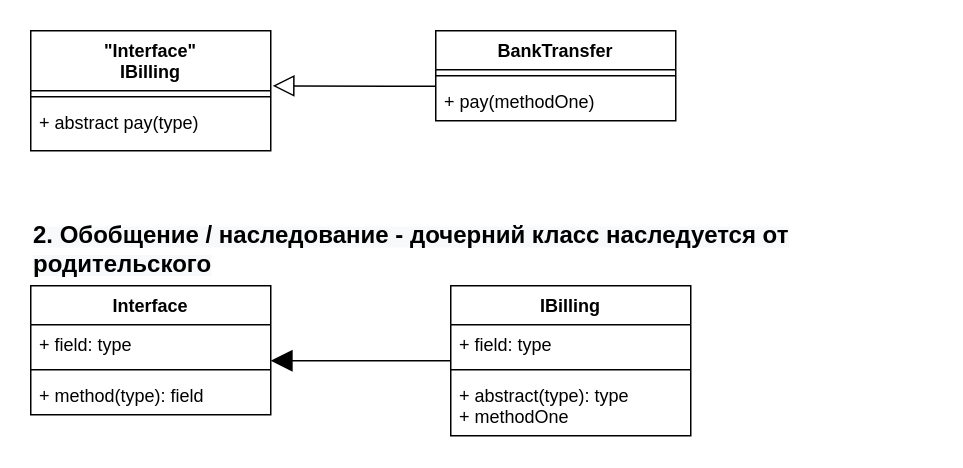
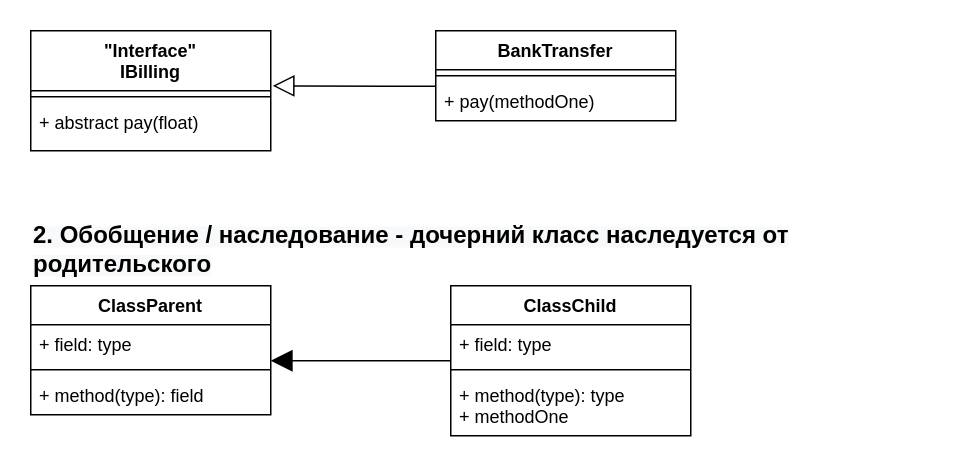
  <mxCell id="0" />
  <mxCell id="1" parent="0" />
  <mxCell id="2" style="edgeStyle=orthogonalEdgeStyle;rounded=0;orthogonalLoop=1;jettySize=auto;html=1;entryX=1.008;entryY=0.459;entryDx=0;entryDy=0;entryPerimeter=0;endArrow=block;endFill=0;endSize=12;startSize=12;" edge="1" parent="1" source="3" target="6"><mxGeometry relative="1" as="geometry"><Array as="points"><mxPoint x="260" y="57" /><mxPoint x="260" y="57" /></Array></mxGeometry></mxCell>
  <mxCell id="3" value="BankTransfer" style="swimlane;fontStyle=1;align=center;verticalAlign=top;childLayout=stackLayout;horizontal=1;startSize=26;horizontalStack=0;resizeParent=1;resizeParentMax=0;resizeLast=0;collapsible=1;marginBottom=0;fontColor=none;" vertex="1" parent="1"><mxGeometry x="290" y="20" width="160" height="60" as="geometry"><mxRectangle x="-1130" y="-42" width="150" height="26" as="alternateBounds" /></mxGeometry></mxCell>
  <mxCell id="4" value="" style="line;strokeWidth=1;fillColor=none;align=left;verticalAlign=middle;spacingTop=-1;spacingLeft=3;spacingRight=3;rotatable=0;labelPosition=right;points=[];portConstraint=eastwest;" vertex="1" parent="3"><mxGeometry y="26" width="160" height="8" as="geometry" /></mxCell>
  <mxCell id="5" value="+ pay(methodOne)" style="text;strokeColor=none;fillColor=none;align=left;verticalAlign=top;spacingLeft=4;spacingRight=4;overflow=hidden;rotatable=0;points=[[0,0.5],[1,0.5]];portConstraint=eastwest;" vertex="1" parent="3"><mxGeometry y="34" width="160" height="26" as="geometry" /></mxCell>
  <mxCell id="6" value="&quot;Interface&quot;&#10;IBilling" style="swimlane;fontStyle=1;align=center;verticalAlign=top;childLayout=stackLayout;horizontal=1;startSize=40;horizontalStack=0;resizeParent=1;resizeParentMax=0;resizeLast=0;collapsible=1;marginBottom=0;fontColor=none;" vertex="1" parent="1"><mxGeometry x="20" y="20" width="160" height="80" as="geometry"><mxRectangle x="-1130" y="-42" width="150" height="26" as="alternateBounds" /></mxGeometry></mxCell>
  <mxCell id="7" value="" style="line;strokeWidth=1;fillColor=none;align=left;verticalAlign=middle;spacingTop=-1;spacingLeft=3;spacingRight=3;rotatable=0;labelPosition=right;points=[];portConstraint=eastwest;" vertex="1" parent="6"><mxGeometry y="40" width="160" height="8" as="geometry" /></mxCell>
- <mxCell id="8" value="+ abstract pay(type)" style="text;strokeColor=none;fillColor=none;align=left;verticalAlign=top;spacingLeft=4;spacingRight=4;overflow=hidden;rotatable=0;points=[[0,0.5],[1,0.5]];portConstraint=eastwest;" vertex="1" parent="6"><mxGeometry y="48" width="160" height="32" as="geometry" /></mxCell>
+ <mxCell id="8" value="+ abstract pay(float)" style="text;strokeColor=none;fillColor=none;align=left;verticalAlign=top;spacingLeft=4;spacingRight=4;overflow=hidden;rotatable=0;points=[[0,0.5],[1,0.5]];portConstraint=eastwest;" vertex="1" parent="6"><mxGeometry y="48" width="160" height="32" as="geometry" /></mxCell>
  <mxCell id="9" value="&lt;font face=&quot;helvetica&quot;&gt;&lt;b&gt;&lt;span style=&quot;color: rgb(0 , 0 , 0) ; font-size: 12px ; font-style: normal ; letter-spacing: normal ; text-align: left ; text-indent: 0px ; text-transform: none ; word-spacing: 0px ; background-color: rgb(248 , 249 , 250)&quot;&gt;&lt;font style=&quot;font-size: 16px&quot;&gt;2. Обобщение / наследование&amp;nbsp;&lt;/font&gt;&lt;/span&gt;&lt;/b&gt;&lt;b style=&quot;color: rgb(0 , 0 , 0) ; font-size: 12px ; font-style: normal ; letter-spacing: normal ; text-align: left ; text-indent: 0px ; text-transform: none ; word-spacing: 0px ; background-color: rgb(248 , 249 , 250)&quot;&gt;&lt;font style=&quot;font-size: 16px&quot;&gt;- дочерний класс наследуется от родительского&lt;/font&gt;&lt;/b&gt;&lt;/font&gt;" style="text;whiteSpace=wrap;html=1;" vertex="1" parent="1"><mxGeometry x="20" y="140" width="600" height="30" as="geometry" /></mxCell>
- <mxCell id="10" value="Interface" style="swimlane;fontStyle=1;align=center;verticalAlign=top;childLayout=stackLayout;horizontal=1;startSize=26;horizontalStack=0;resizeParent=1;resizeParentMax=0;resizeLast=0;collapsible=1;marginBottom=0;" vertex="1" parent="1"><mxGeometry x="20" y="190" width="160" height="86" as="geometry" /></mxCell>
+ <mxCell id="10" value="ClassParent" style="swimlane;fontStyle=1;align=center;verticalAlign=top;childLayout=stackLayout;horizontal=1;startSize=26;horizontalStack=0;resizeParent=1;resizeParentMax=0;resizeLast=0;collapsible=1;marginBottom=0;" vertex="1" parent="1"><mxGeometry x="20" y="190" width="160" height="86" as="geometry" /></mxCell>
  <mxCell id="11" value="+ field: type" style="text;strokeColor=none;fillColor=none;align=left;verticalAlign=top;spacingLeft=4;spacingRight=4;overflow=hidden;rotatable=0;points=[[0,0.5],[1,0.5]];portConstraint=eastwest;" vertex="1" parent="10"><mxGeometry y="26" width="160" height="26" as="geometry" /></mxCell>
  <mxCell id="12" value="" style="line;strokeWidth=1;fillColor=none;align=left;verticalAlign=middle;spacingTop=-1;spacingLeft=3;spacingRight=3;rotatable=0;labelPosition=right;points=[];portConstraint=eastwest;" vertex="1" parent="10"><mxGeometry y="52" width="160" height="8" as="geometry" /></mxCell>
  <mxCell id="13" value="+ method(type): field" style="text;strokeColor=none;fillColor=none;align=left;verticalAlign=top;spacingLeft=4;spacingRight=4;overflow=hidden;rotatable=0;points=[[0,0.5],[1,0.5]];portConstraint=eastwest;" vertex="1" parent="10"><mxGeometry y="60" width="160" height="26" as="geometry" /></mxCell>
  <mxCell id="14" style="edgeStyle=orthogonalEdgeStyle;rounded=0;orthogonalLoop=1;jettySize=auto;html=1;entryX=1;entryY=0.923;entryDx=0;entryDy=0;entryPerimeter=0;startSize=12;endArrow=block;endFill=1;endSize=12;" edge="1" parent="1" source="15" target="11"><mxGeometry relative="1" as="geometry" /></mxCell>
- <mxCell id="15" value="IBilling" style="swimlane;fontStyle=1;align=center;verticalAlign=top;childLayout=stackLayout;horizontal=1;startSize=26;horizontalStack=0;resizeParent=1;resizeParentMax=0;resizeLast=0;collapsible=1;marginBottom=0;" vertex="1" parent="1"><mxGeometry x="300" y="190" width="160" height="100" as="geometry" /></mxCell>
+ <mxCell id="15" value="ClassChild" style="swimlane;fontStyle=1;align=center;verticalAlign=top;childLayout=stackLayout;horizontal=1;startSize=26;horizontalStack=0;resizeParent=1;resizeParentMax=0;resizeLast=0;collapsible=1;marginBottom=0;" vertex="1" parent="1"><mxGeometry x="300" y="190" width="160" height="100" as="geometry" /></mxCell>
  <mxCell id="16" value="+ field: type" style="text;strokeColor=none;fillColor=none;align=left;verticalAlign=top;spacingLeft=4;spacingRight=4;overflow=hidden;rotatable=0;points=[[0,0.5],[1,0.5]];portConstraint=eastwest;" vertex="1" parent="15"><mxGeometry y="26" width="160" height="26" as="geometry" /></mxCell>
  <mxCell id="17" value="" style="line;strokeWidth=1;fillColor=none;align=left;verticalAlign=middle;spacingTop=-1;spacingLeft=3;spacingRight=3;rotatable=0;labelPosition=right;points=[];portConstraint=eastwest;" vertex="1" parent="15"><mxGeometry y="52" width="160" height="8" as="geometry" /></mxCell>
- <mxCell id="18" value="+ abstract(type): type&#10;+ methodOne" style="text;strokeColor=none;fillColor=none;align=left;verticalAlign=top;spacingLeft=4;spacingRight=4;overflow=hidden;rotatable=0;points=[[0,0.5],[1,0.5]];portConstraint=eastwest;" vertex="1" parent="15"><mxGeometry y="60" width="160" height="40" as="geometry" /></mxCell>
+ <mxCell id="18" value="+ method(type): type&#10;+ methodOne" style="text;strokeColor=none;fillColor=none;align=left;verticalAlign=top;spacingLeft=4;spacingRight=4;overflow=hidden;rotatable=0;points=[[0,0.5],[1,0.5]];portConstraint=eastwest;" vertex="1" parent="15"><mxGeometry y="60" width="160" height="40" as="geometry" /></mxCell>
